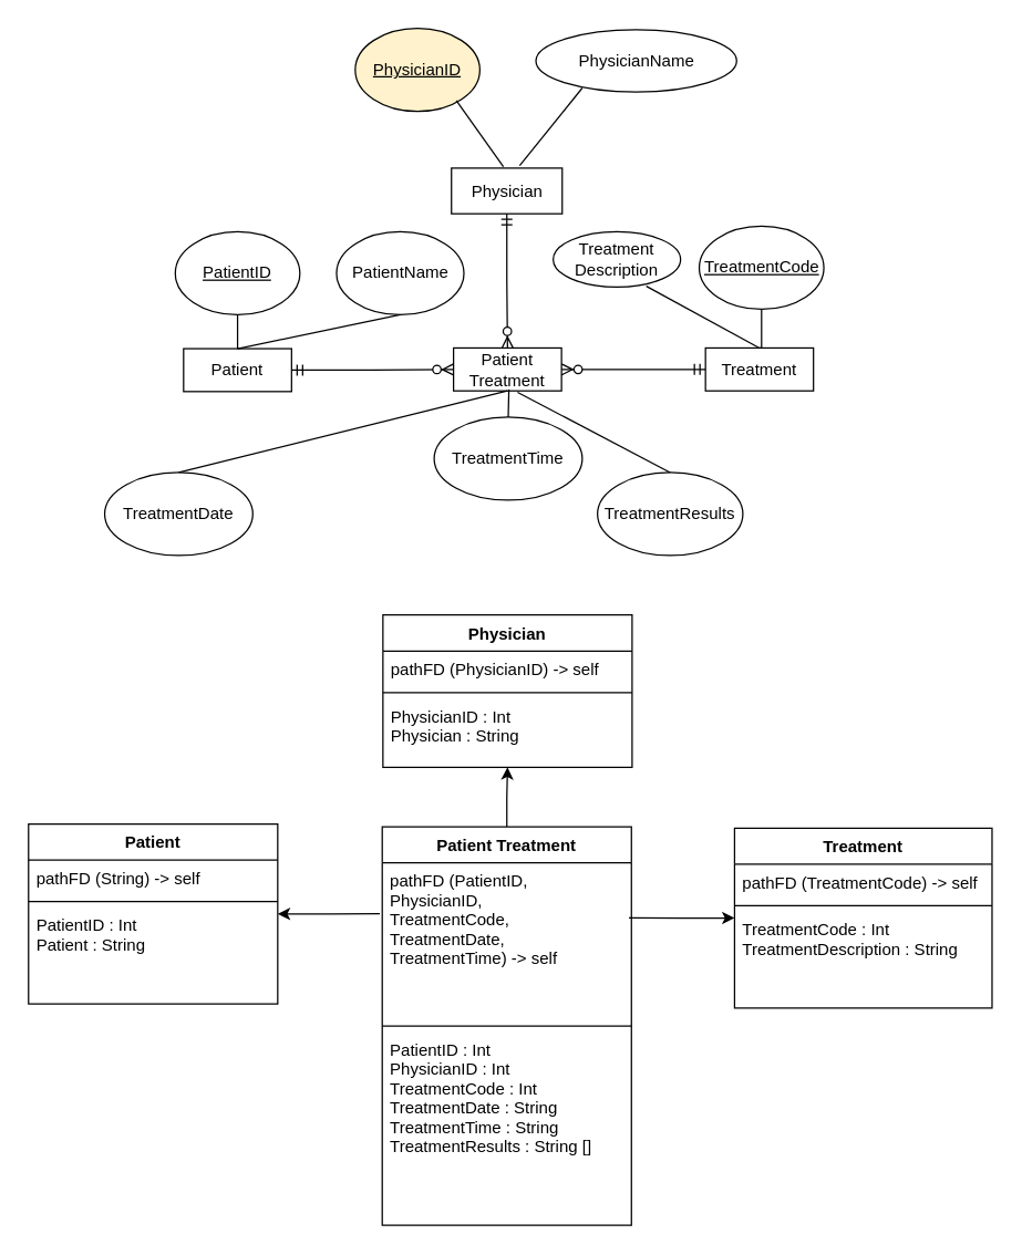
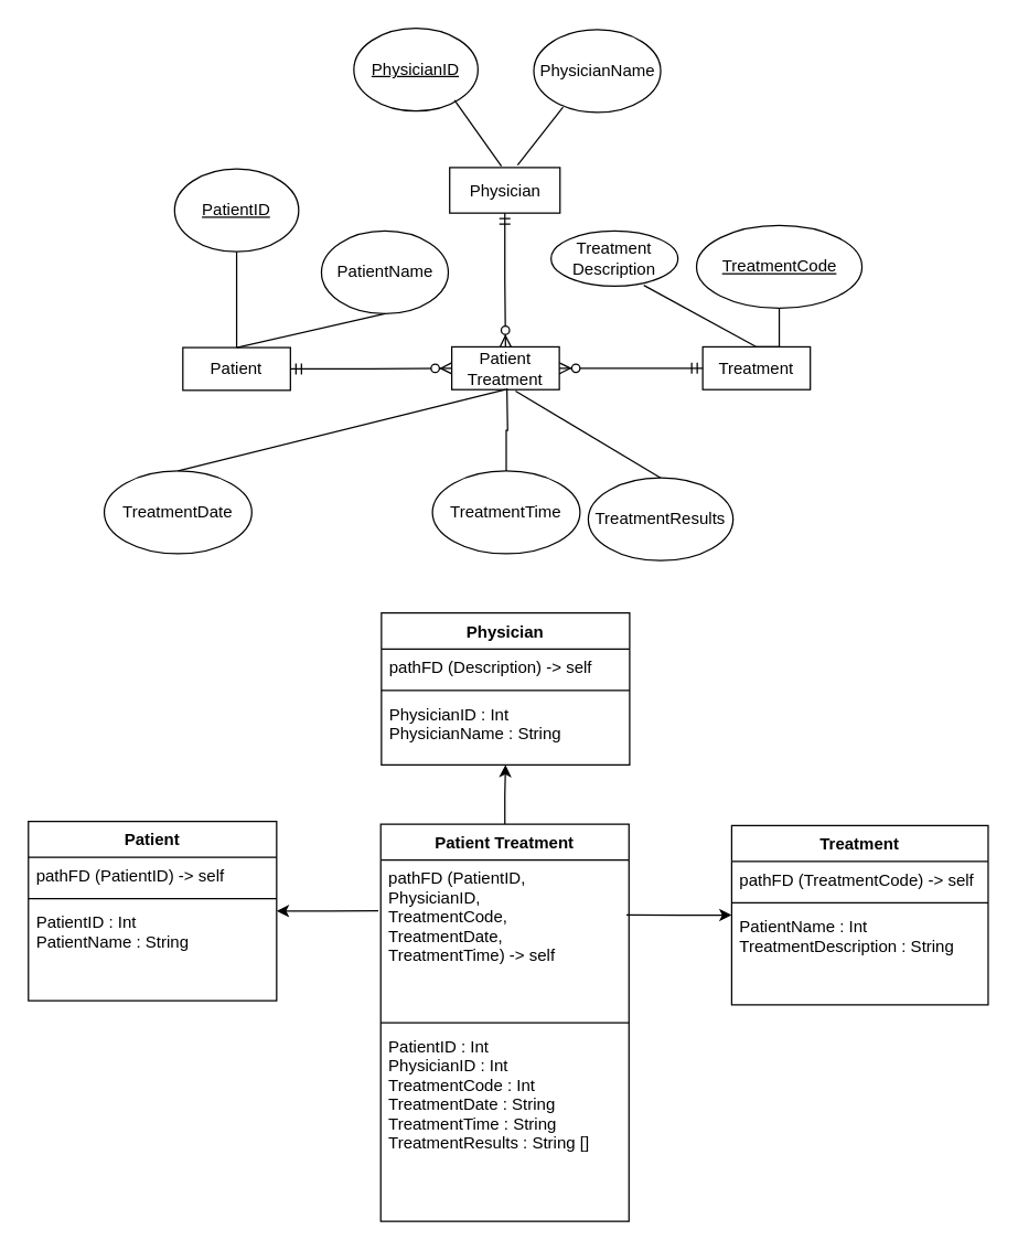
  <mxCell id="0" />
  <mxCell id="1" parent="0" />
  <mxCell id="2" value="Physician" style="swimlane;fontStyle=1;align=center;verticalAlign=top;childLayout=stackLayout;horizontal=1;startSize=26;horizontalStack=0;resizeParent=1;resizeParentMax=0;resizeLast=0;collapsible=1;marginBottom=0;strokeColor=#000000;" vertex="1" parent="1"><mxGeometry x="276" y="444" width="180" height="110" as="geometry" /></mxCell>
- <mxCell id="3" value="pathFD (PhysicianID) -&gt; self" style="text;strokeColor=none;fillColor=none;align=left;verticalAlign=top;spacingLeft=4;spacingRight=4;overflow=hidden;rotatable=0;points=[[0,0.5],[1,0.5]];portConstraint=eastwest;" vertex="1" parent="2"><mxGeometry y="26" width="180" height="26" as="geometry" /></mxCell>
+ <mxCell id="3" value="pathFD (Description) -&gt; self" style="text;strokeColor=none;fillColor=none;align=left;verticalAlign=top;spacingLeft=4;spacingRight=4;overflow=hidden;rotatable=0;points=[[0,0.5],[1,0.5]];portConstraint=eastwest;" vertex="1" parent="2"><mxGeometry y="26" width="180" height="26" as="geometry" /></mxCell>
  <mxCell id="4" value="" style="line;strokeWidth=1;fillColor=none;align=left;verticalAlign=middle;spacingTop=-1;spacingLeft=3;spacingRight=3;rotatable=0;labelPosition=right;points=[];portConstraint=eastwest;" vertex="1" parent="2"><mxGeometry y="52" width="180" height="8" as="geometry" /></mxCell>
- <mxCell id="5" value="PhysicianID : Int&#10;Physician : String&#10;" style="text;strokeColor=none;fillColor=none;align=left;verticalAlign=top;spacingLeft=4;spacingRight=4;overflow=hidden;rotatable=0;points=[[0,0.5],[1,0.5]];portConstraint=eastwest;" vertex="1" parent="2"><mxGeometry y="60" width="180" height="50" as="geometry" /></mxCell>
+ <mxCell id="5" value="PhysicianID : Int&#10;PhysicianName : String&#10;" style="text;strokeColor=none;fillColor=none;align=left;verticalAlign=top;spacingLeft=4;spacingRight=4;overflow=hidden;rotatable=0;points=[[0,0.5],[1,0.5]];portConstraint=eastwest;" vertex="1" parent="2"><mxGeometry y="60" width="180" height="50" as="geometry" /></mxCell>
  <mxCell id="6" style="edgeStyle=orthogonalEdgeStyle;rounded=0;orthogonalLoop=1;jettySize=auto;html=1;entryX=0.5;entryY=1;entryDx=0;entryDy=0;startArrow=none;startFill=0;endArrow=classic;endFill=1;" edge="1" parent="1" source="7" target="2"><mxGeometry relative="1" as="geometry" /></mxCell>
  <mxCell id="7" value="Patient Treatment&#10;" style="swimlane;fontStyle=1;align=center;verticalAlign=top;childLayout=stackLayout;horizontal=1;startSize=26;horizontalStack=0;resizeParent=1;resizeParentMax=0;resizeLast=0;collapsible=1;marginBottom=0;strokeColor=#000000;" vertex="1" parent="1"><mxGeometry x="275.5" y="597" width="180" height="288" as="geometry" /></mxCell>
  <mxCell id="8" value="pathFD (PatientID,&#10;PhysicianID,&#10;TreatmentCode,&#10;TreatmentDate,&#10;TreatmentTime) -&gt; self" style="text;strokeColor=none;fillColor=none;align=left;verticalAlign=top;spacingLeft=4;spacingRight=4;overflow=hidden;rotatable=0;points=[[0,0.5],[1,0.5]];portConstraint=eastwest;" vertex="1" parent="7"><mxGeometry y="26" width="180" height="114" as="geometry" /></mxCell>
  <mxCell id="9" value="" style="line;strokeWidth=1;fillColor=none;align=left;verticalAlign=middle;spacingTop=-1;spacingLeft=3;spacingRight=3;rotatable=0;labelPosition=right;points=[];portConstraint=eastwest;" vertex="1" parent="7"><mxGeometry y="140" width="180" height="8" as="geometry" /></mxCell>
  <mxCell id="10" value="PatientID : Int&#10;PhysicianID : Int&#10;TreatmentCode : Int&#10;TreatmentDate : String&#10;TreatmentTime : String&#10;TreatmentResults : String []&#10;" style="text;strokeColor=none;fillColor=none;align=left;verticalAlign=top;spacingLeft=4;spacingRight=4;overflow=hidden;rotatable=0;points=[[0,0.5],[1,0.5]];portConstraint=eastwest;" vertex="1" parent="7"><mxGeometry y="148" width="180" height="140" as="geometry" /></mxCell>
  <mxCell id="11" style="edgeStyle=orthogonalEdgeStyle;rounded=0;orthogonalLoop=1;jettySize=auto;html=1;entryX=0.99;entryY=0.349;entryDx=0;entryDy=0;entryPerimeter=0;startArrow=classic;startFill=1;endArrow=none;endFill=0;" edge="1" parent="1" source="12" target="8"><mxGeometry relative="1" as="geometry" /></mxCell>
  <mxCell id="12" value="Treatment" style="swimlane;fontStyle=1;align=center;verticalAlign=top;childLayout=stackLayout;horizontal=1;startSize=26;horizontalStack=0;resizeParent=1;resizeParentMax=0;resizeLast=0;collapsible=1;marginBottom=0;strokeColor=#000000;" vertex="1" parent="1"><mxGeometry x="530" y="598" width="186" height="130" as="geometry" /></mxCell>
  <mxCell id="13" value="pathFD (TreatmentCode) -&gt; self" style="text;strokeColor=none;fillColor=none;align=left;verticalAlign=top;spacingLeft=4;spacingRight=4;overflow=hidden;rotatable=0;points=[[0,0.5],[1,0.5]];portConstraint=eastwest;" vertex="1" parent="12"><mxGeometry y="26" width="186" height="26" as="geometry" /></mxCell>
  <mxCell id="14" value="" style="line;strokeWidth=1;fillColor=none;align=left;verticalAlign=middle;spacingTop=-1;spacingLeft=3;spacingRight=3;rotatable=0;labelPosition=right;points=[];portConstraint=eastwest;" vertex="1" parent="12"><mxGeometry y="52" width="186" height="8" as="geometry" /></mxCell>
- <mxCell id="15" value="TreatmentCode : Int&#10;TreatmentDescription : String" style="text;strokeColor=none;fillColor=none;align=left;verticalAlign=top;spacingLeft=4;spacingRight=4;overflow=hidden;rotatable=0;points=[[0,0.5],[1,0.5]];portConstraint=eastwest;" vertex="1" parent="12"><mxGeometry y="60" width="186" height="70" as="geometry" /></mxCell>
+ <mxCell id="15" value="PatientName : Int&#10;TreatmentDescription : String" style="text;strokeColor=none;fillColor=none;align=left;verticalAlign=top;spacingLeft=4;spacingRight=4;overflow=hidden;rotatable=0;points=[[0,0.5],[1,0.5]];portConstraint=eastwest;" vertex="1" parent="12"><mxGeometry y="60" width="186" height="70" as="geometry" /></mxCell>
  <mxCell id="16" style="edgeStyle=orthogonalEdgeStyle;rounded=0;orthogonalLoop=1;jettySize=auto;html=1;entryX=-0.01;entryY=0.323;entryDx=0;entryDy=0;entryPerimeter=0;startArrow=classic;startFill=1;endArrow=none;endFill=0;" edge="1" parent="1" source="17" target="8"><mxGeometry relative="1" as="geometry" /></mxCell>
  <mxCell id="17" value="Patient" style="swimlane;fontStyle=1;align=center;verticalAlign=top;childLayout=stackLayout;horizontal=1;startSize=26;horizontalStack=0;resizeParent=1;resizeParentMax=0;resizeLast=0;collapsible=1;marginBottom=0;strokeColor=#000000;" vertex="1" parent="1"><mxGeometry x="20" y="595" width="180" height="130" as="geometry" /></mxCell>
- <mxCell id="18" value="pathFD (String) -&gt; self" style="text;strokeColor=none;fillColor=none;align=left;verticalAlign=top;spacingLeft=4;spacingRight=4;overflow=hidden;rotatable=0;points=[[0,0.5],[1,0.5]];portConstraint=eastwest;" vertex="1" parent="17"><mxGeometry y="26" width="180" height="26" as="geometry" /></mxCell>
+ <mxCell id="18" value="pathFD (PatientID) -&gt; self" style="text;strokeColor=none;fillColor=none;align=left;verticalAlign=top;spacingLeft=4;spacingRight=4;overflow=hidden;rotatable=0;points=[[0,0.5],[1,0.5]];portConstraint=eastwest;" vertex="1" parent="17"><mxGeometry y="26" width="180" height="26" as="geometry" /></mxCell>
  <mxCell id="19" value="" style="line;strokeWidth=1;fillColor=none;align=left;verticalAlign=middle;spacingTop=-1;spacingLeft=3;spacingRight=3;rotatable=0;labelPosition=right;points=[];portConstraint=eastwest;" vertex="1" parent="17"><mxGeometry y="52" width="180" height="8" as="geometry" /></mxCell>
- <mxCell id="20" value="PatientID : Int&#10;Patient : String" style="text;strokeColor=none;fillColor=none;align=left;verticalAlign=top;spacingLeft=4;spacingRight=4;overflow=hidden;rotatable=0;points=[[0,0.5],[1,0.5]];portConstraint=eastwest;" vertex="1" parent="17"><mxGeometry y="60" width="180" height="70" as="geometry" /></mxCell>
+ <mxCell id="20" value="PatientID : Int&#10;PatientName : String" style="text;strokeColor=none;fillColor=none;align=left;verticalAlign=top;spacingLeft=4;spacingRight=4;overflow=hidden;rotatable=0;points=[[0,0.5],[1,0.5]];portConstraint=eastwest;" vertex="1" parent="17"><mxGeometry y="60" width="180" height="70" as="geometry" /></mxCell>
  <mxCell id="21" style="edgeStyle=orthogonalEdgeStyle;rounded=0;orthogonalLoop=1;jettySize=auto;html=1;exitX=0.5;exitY=1;exitDx=0;exitDy=0;entryX=0.5;entryY=0;entryDx=0;entryDy=0;endArrow=ERzeroToMany;endFill=1;startArrow=ERmandOne;startFill=0;" edge="1" parent="1" source="22" target="28"><mxGeometry relative="1" as="geometry" /></mxCell>
  <mxCell id="22" value="Physician" style="text;html=1;strokeColor=#000000;fillColor=none;align=center;verticalAlign=middle;whiteSpace=wrap;rounded=0;" vertex="1" parent="1"><mxGeometry x="325.5" y="121" width="80" height="33" as="geometry" /></mxCell>
- <mxCell id="23" value="&lt;u&gt;PhysicianID&lt;/u&gt;" style="ellipse;whiteSpace=wrap;html=1;strokeColor=#000000;fillColor=#fff2cc;" vertex="1" parent="1"><mxGeometry x="256" y="20" width="90" height="60" as="geometry" /></mxCell>
- <mxCell id="24" value="PhysicianName" style="ellipse;whiteSpace=wrap;html=1;strokeColor=#000000;" vertex="1" parent="1"><mxGeometry x="386.5" y="21" width="145" height="45" as="geometry" /></mxCell>
+ <mxCell id="23" value="&lt;u&gt;PhysicianID&lt;/u&gt;" style="ellipse;whiteSpace=wrap;html=1;strokeColor=#000000;" vertex="1" parent="1"><mxGeometry x="256" y="20" width="90" height="60" as="geometry" /></mxCell>
+ <mxCell id="24" value="PhysicianName" style="ellipse;whiteSpace=wrap;html=1;strokeColor=#000000;" vertex="1" parent="1"><mxGeometry x="386.5" y="21" width="92" height="60" as="geometry" /></mxCell>
  <mxCell id="25" value="" style="endArrow=none;html=1;entryX=1;entryY=1;entryDx=0;entryDy=0;" edge="1" parent="1"><mxGeometry width="50" height="50" relative="1" as="geometry"><mxPoint x="363" y="120" as="sourcePoint" /><mxPoint x="329.027" y="72.213" as="targetPoint" /></mxGeometry></mxCell>
  <mxCell id="26" value="" style="endArrow=none;html=1;entryX=0.231;entryY=0.935;entryDx=0;entryDy=0;entryPerimeter=0;exitX=0.616;exitY=-0.057;exitDx=0;exitDy=0;exitPerimeter=0;" edge="1" parent="1" source="22" target="24"><mxGeometry width="50" height="50" relative="1" as="geometry"><mxPoint x="373" y="130" as="sourcePoint" /><mxPoint x="339.027" y="82.213" as="targetPoint" /></mxGeometry></mxCell>
  <mxCell id="27" style="edgeStyle=orthogonalEdgeStyle;rounded=0;orthogonalLoop=1;jettySize=auto;html=1;exitX=1;exitY=0.5;exitDx=0;exitDy=0;entryX=0;entryY=0.5;entryDx=0;entryDy=0;endArrow=ERmandOne;endFill=0;startArrow=ERzeroToMany;startFill=1;" edge="1" parent="1" source="28" target="36"><mxGeometry relative="1" as="geometry" /></mxCell>
  <mxCell id="28" value="Patient Treatment" style="text;html=1;strokeColor=#000000;fillColor=none;align=center;verticalAlign=middle;whiteSpace=wrap;rounded=0;" vertex="1" parent="1"><mxGeometry x="327" y="251" width="78" height="31" as="geometry" /></mxCell>
  <mxCell id="29" value="TreatmentDate" style="ellipse;whiteSpace=wrap;html=1;strokeColor=#000000;" vertex="1" parent="1"><mxGeometry x="75" y="341" width="107" height="60" as="geometry" /></mxCell>
  <mxCell id="30" style="edgeStyle=orthogonalEdgeStyle;rounded=0;orthogonalLoop=1;jettySize=auto;html=1;exitX=0.5;exitY=0;exitDx=0;exitDy=0;endArrow=none;endFill=0;" edge="1" parent="1" source="31"><mxGeometry relative="1" as="geometry"><mxPoint x="367" y="281" as="targetPoint" /></mxGeometry></mxCell>
- <mxCell id="31" value="TreatmentTime" style="ellipse;whiteSpace=wrap;html=1;strokeColor=#000000;" vertex="1" parent="1"><mxGeometry x="313" y="301" width="107" height="60" as="geometry" /></mxCell>
- <mxCell id="32" value="TreatmentResults" style="ellipse;whiteSpace=wrap;html=1;strokeColor=#000000;" vertex="1" parent="1"><mxGeometry x="431" y="341" width="105" height="60" as="geometry" /></mxCell>
+ <mxCell id="31" value="TreatmentTime" style="ellipse;whiteSpace=wrap;html=1;strokeColor=#000000;" vertex="1" parent="1"><mxGeometry x="313" y="341" width="107" height="60" as="geometry" /></mxCell>
+ <mxCell id="32" value="TreatmentResults" style="ellipse;whiteSpace=wrap;html=1;strokeColor=#000000;" vertex="1" parent="1"><mxGeometry x="426" y="346" width="105" height="60" as="geometry" /></mxCell>
  <mxCell id="33" value="" style="endArrow=none;html=1;entryX=0.593;entryY=1.033;entryDx=0;entryDy=0;entryPerimeter=0;exitX=0.5;exitY=0;exitDx=0;exitDy=0;" edge="1" parent="1" source="32" target="28"><mxGeometry width="50" height="50" relative="1" as="geometry"><mxPoint x="442.78" y="343.119" as="sourcePoint" /><mxPoint x="475.752" y="301.1" as="targetPoint" /></mxGeometry></mxCell>
  <mxCell id="34" value="" style="endArrow=none;html=1;entryX=0.5;entryY=0;entryDx=0;entryDy=0;exitX=0.5;exitY=1;exitDx=0;exitDy=0;" edge="1" parent="1" source="28" target="29"><mxGeometry width="50" height="50" relative="1" as="geometry"><mxPoint x="394.78" y="139.119" as="sourcePoint" /><mxPoint x="427.752" y="97.1" as="targetPoint" /></mxGeometry></mxCell>
  <mxCell id="35" style="edgeStyle=orthogonalEdgeStyle;rounded=0;orthogonalLoop=1;jettySize=auto;html=1;exitX=0.5;exitY=0;exitDx=0;exitDy=0;entryX=0.5;entryY=1;entryDx=0;entryDy=0;endArrow=none;endFill=0;" edge="1" parent="1" source="36" target="41"><mxGeometry relative="1" as="geometry" /></mxCell>
  <mxCell id="36" value="Treatment" style="text;html=1;strokeColor=#000000;fillColor=none;align=center;verticalAlign=middle;whiteSpace=wrap;rounded=0;" vertex="1" parent="1"><mxGeometry x="509" y="251" width="78" height="31" as="geometry" /></mxCell>
  <mxCell id="37" style="edgeStyle=orthogonalEdgeStyle;rounded=0;orthogonalLoop=1;jettySize=auto;html=1;exitX=1;exitY=0.5;exitDx=0;exitDy=0;entryX=0;entryY=0.5;entryDx=0;entryDy=0;endArrow=ERzeroToMany;endFill=1;startArrow=ERmandOne;startFill=0;" edge="1" parent="1" source="39" target="28"><mxGeometry relative="1" as="geometry" /></mxCell>
  <mxCell id="38" style="edgeStyle=orthogonalEdgeStyle;rounded=0;orthogonalLoop=1;jettySize=auto;html=1;exitX=0.5;exitY=0;exitDx=0;exitDy=0;entryX=0.5;entryY=1;entryDx=0;entryDy=0;endArrow=none;endFill=0;" edge="1" parent="1" source="39" target="40"><mxGeometry relative="1" as="geometry" /></mxCell>
  <mxCell id="39" value="Patient" style="text;html=1;strokeColor=#000000;fillColor=none;align=center;verticalAlign=middle;whiteSpace=wrap;rounded=0;" vertex="1" parent="1"><mxGeometry x="132" y="251.5" width="78" height="31" as="geometry" /></mxCell>
- <mxCell id="40" value="&lt;u&gt;PatientID&lt;/u&gt;" style="ellipse;whiteSpace=wrap;html=1;strokeColor=#000000;" vertex="1" parent="1"><mxGeometry x="126" y="167" width="90" height="60" as="geometry" /></mxCell>
- <mxCell id="41" value="&lt;u&gt;TreatmentCode&lt;/u&gt;" style="ellipse;whiteSpace=wrap;html=1;strokeColor=#000000;" vertex="1" parent="1"><mxGeometry x="504.5" y="163" width="90" height="60" as="geometry" /></mxCell>
- <mxCell id="42" value="PatientName" style="ellipse;whiteSpace=wrap;html=1;strokeColor=#000000;" vertex="1" parent="1"><mxGeometry x="242.5" y="167" width="92" height="60" as="geometry" /></mxCell>
+ <mxCell id="40" value="&lt;u&gt;PatientID&lt;/u&gt;" style="ellipse;whiteSpace=wrap;html=1;strokeColor=#000000;" vertex="1" parent="1"><mxGeometry x="126" y="122" width="90" height="60" as="geometry" /></mxCell>
+ <mxCell id="41" value="&lt;u&gt;TreatmentCode&lt;/u&gt;" style="ellipse;whiteSpace=wrap;html=1;strokeColor=#000000;" vertex="1" parent="1"><mxGeometry x="504.5" y="163" width="120" height="60" as="geometry" /></mxCell>
+ <mxCell id="42" value="PatientName" style="ellipse;whiteSpace=wrap;html=1;strokeColor=#000000;" vertex="1" parent="1"><mxGeometry x="232.5" y="167" width="92" height="60" as="geometry" /></mxCell>
  <mxCell id="43" value="Treatment&lt;br&gt;Description" style="ellipse;whiteSpace=wrap;html=1;strokeColor=#000000;" vertex="1" parent="1"><mxGeometry x="399" y="167" width="92" height="40" as="geometry" /></mxCell>
  <mxCell id="44" value="" style="endArrow=none;html=1;entryX=0.5;entryY=1;entryDx=0;entryDy=0;exitX=0.5;exitY=0;exitDx=0;exitDy=0;" edge="1" parent="1" source="39" target="42"><mxGeometry width="50" height="50" relative="1" as="geometry"><mxPoint x="384.78" y="129.119" as="sourcePoint" /><mxPoint x="417.752" y="87.1" as="targetPoint" /></mxGeometry></mxCell>
  <mxCell id="45" value="" style="endArrow=none;html=1;entryX=0.5;entryY=0;entryDx=0;entryDy=0;exitX=0.731;exitY=0.984;exitDx=0;exitDy=0;exitPerimeter=0;" edge="1" parent="1" source="43" target="36"><mxGeometry width="50" height="50" relative="1" as="geometry"><mxPoint x="384.78" y="129.119" as="sourcePoint" /><mxPoint x="417.752" y="87.1" as="targetPoint" /></mxGeometry></mxCell>
